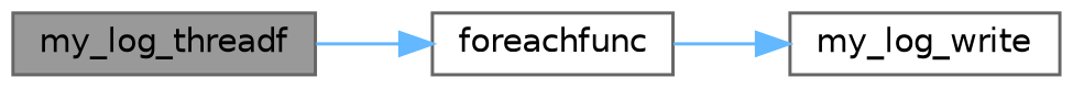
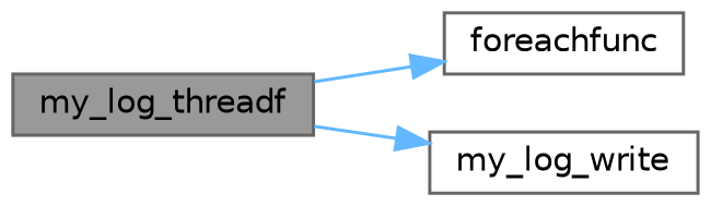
  digraph {
    rankdir=LR
    node [color=grey40 fillcolor=white fontname=Helvetica fontsize=10 shape=box style=filled]
    edge [color=steelblue1 fontname=Helvetica fontsize=10 labelfontname=Helvetica labelfontsize=10 style=solid]
    n1 [color=gray40 fillcolor=grey60 fontcolor=black height=0.2 label=my_log_threadf width=0.4]
    n2 [height=0.2 label=foreachfunc width=0.4]
    n3 [height=0.2 label=my_log_write width=0.4]
    n1 -> n2
-   n2 -> n3
+   n1 -> n3
  }
